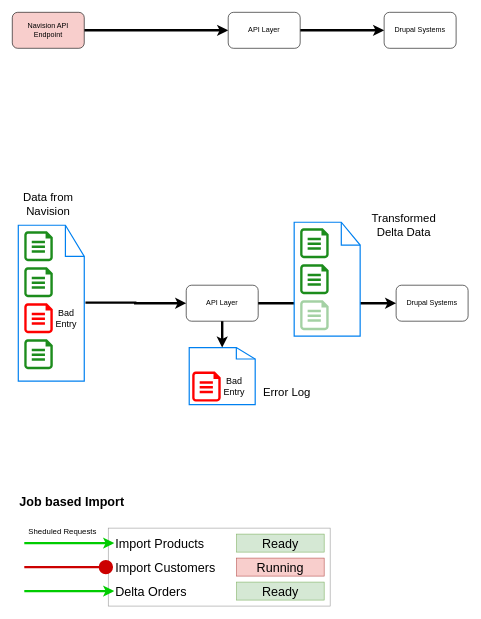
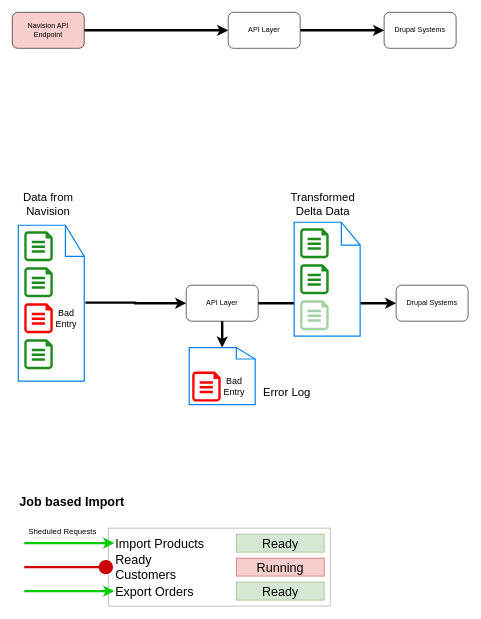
  <mxCell id="0" />
  <mxCell id="1" parent="0" />
  <mxCell id="2" style="edgeStyle=orthogonalEdgeStyle;rounded=0;orthogonalLoop=1;jettySize=auto;html=1;exitX=1;exitY=0.5;exitDx=0;exitDy=0;entryX=0;entryY=0.5;entryDx=0;entryDy=0;strokeWidth=4;" edge="1" parent="1" source="3" target="6"><mxGeometry relative="1" as="geometry" /></mxCell>
  <mxCell id="3" value="Navision API Endpoint" style="rounded=1;whiteSpace=wrap;html=1;fillColor=#f8cecc;" vertex="1" parent="1"><mxGeometry x="20" y="20" width="120" height="60" as="geometry" /></mxCell>
  <mxCell id="4" value="Drupal Systems" style="rounded=1;whiteSpace=wrap;html=1;" vertex="1" parent="1"><mxGeometry x="640" y="20" width="120" height="60" as="geometry" /></mxCell>
  <mxCell id="5" style="edgeStyle=orthogonalEdgeStyle;rounded=0;orthogonalLoop=1;jettySize=auto;html=1;exitX=1;exitY=0.5;exitDx=0;exitDy=0;entryX=0;entryY=0.5;entryDx=0;entryDy=0;strokeWidth=4;" edge="1" parent="1" source="6" target="4"><mxGeometry relative="1" as="geometry" /></mxCell>
  <mxCell id="6" value="API Layer" style="rounded=1;whiteSpace=wrap;html=1;" vertex="1" parent="1"><mxGeometry x="380" y="20" width="120" height="60" as="geometry" /></mxCell>
  <mxCell id="7" value="" style="group" vertex="1" connectable="0" parent="1"><mxGeometry x="30" y="320" width="750" height="425" as="geometry" /></mxCell>
  <mxCell id="8" value="" style="html=1;verticalLabelPosition=bottom;align=center;labelBackgroundColor=#ffffff;verticalAlign=top;strokeWidth=2;strokeColor=#0080F0;shadow=0;dashed=0;shape=mxgraph.ios7.icons.document;" vertex="1" parent="7"><mxGeometry y="55" width="110" height="260" as="geometry" /></mxCell>
  <mxCell id="9" value="" style="verticalLabelPosition=bottom;html=1;verticalAlign=top;align=center;strokeColor=none;fillColor=#1C8C1C;shape=mxgraph.azure.file;pointerEvents=1;" vertex="1" parent="7"><mxGeometry x="10" y="65" width="47.5" height="50" as="geometry" /></mxCell>
  <mxCell id="10" value="" style="verticalLabelPosition=bottom;html=1;verticalAlign=top;align=center;strokeColor=none;fillColor=#1C8C1C;shape=mxgraph.azure.file;pointerEvents=1;" vertex="1" parent="7"><mxGeometry x="10" y="125" width="47.5" height="50" as="geometry" /></mxCell>
  <mxCell id="11" value="" style="verticalLabelPosition=bottom;html=1;verticalAlign=top;align=center;strokeColor=none;fillColor=#FF0000;shape=mxgraph.azure.file;pointerEvents=1;" vertex="1" parent="7"><mxGeometry x="10" y="185" width="47.5" height="50" as="geometry" /></mxCell>
  <mxCell id="12" value="" style="verticalLabelPosition=bottom;html=1;verticalAlign=top;align=center;strokeColor=none;fillColor=#1C8C1C;shape=mxgraph.azure.file;pointerEvents=1;" vertex="1" parent="7"><mxGeometry x="10" y="245" width="47.5" height="50" as="geometry" /></mxCell>
  <mxCell id="13" style="edgeStyle=orthogonalEdgeStyle;rounded=0;orthogonalLoop=1;jettySize=auto;html=1;exitX=0;exitY=0.5;exitDx=0;exitDy=0;fontSize=15;strokeWidth=4;entryX=1.018;entryY=0.496;entryDx=0;entryDy=0;entryPerimeter=0;startArrow=classic;startFill=1;endArrow=none;endFill=0;" edge="1" parent="7" source="14" target="8"><mxGeometry relative="1" as="geometry"><mxPoint x="140" y="185" as="targetPoint" /></mxGeometry></mxCell>
  <mxCell id="14" value="API Layer" style="rounded=1;whiteSpace=wrap;html=1;" vertex="1" parent="7"><mxGeometry x="280" y="155" width="120" height="60" as="geometry" /></mxCell>
  <mxCell id="15" value="Data from Navision" style="text;html=1;strokeColor=none;fillColor=none;align=center;verticalAlign=middle;whiteSpace=wrap;rounded=0;fontSize=19;" vertex="1" parent="7"><mxGeometry x="1.88" width="96.25" height="40" as="geometry" /></mxCell>
  <mxCell id="16" value="Bad Entry" style="text;html=1;strokeColor=none;fillColor=none;align=center;verticalAlign=middle;whiteSpace=wrap;rounded=0;fontSize=15;" vertex="1" parent="7"><mxGeometry x="50" y="195" width="60" height="30" as="geometry" /></mxCell>
  <mxCell id="17" value="Drupal Systems" style="rounded=1;whiteSpace=wrap;html=1;" vertex="1" parent="7"><mxGeometry x="630" y="155" width="120" height="60" as="geometry" /></mxCell>
  <mxCell id="18" style="edgeStyle=orthogonalEdgeStyle;rounded=0;orthogonalLoop=1;jettySize=auto;html=1;exitX=1;exitY=0.5;exitDx=0;exitDy=0;entryX=0;entryY=0.5;entryDx=0;entryDy=0;fontSize=15;strokeWidth=4;" edge="1" parent="7" source="14" target="17"><mxGeometry relative="1" as="geometry" /></mxCell>
  <mxCell id="19" value="" style="html=1;verticalLabelPosition=bottom;align=center;labelBackgroundColor=#ffffff;verticalAlign=top;strokeWidth=2;strokeColor=#0080F0;shadow=0;dashed=0;shape=mxgraph.ios7.icons.document;" vertex="1" parent="7"><mxGeometry x="460" y="50" width="110" height="190" as="geometry" /></mxCell>
  <mxCell id="20" value="" style="verticalLabelPosition=bottom;html=1;verticalAlign=top;align=center;strokeColor=none;fillColor=#1C8C1C;shape=mxgraph.azure.file;pointerEvents=1;" vertex="1" parent="7"><mxGeometry x="470" y="60" width="47.5" height="50" as="geometry" /></mxCell>
  <mxCell id="21" value="" style="verticalLabelPosition=bottom;html=1;verticalAlign=top;align=center;strokeColor=none;fillColor=#1C8C1C;shape=mxgraph.azure.file;pointerEvents=1;" vertex="1" parent="7"><mxGeometry x="470" y="120" width="47.5" height="50" as="geometry" /></mxCell>
  <mxCell id="22" value="" style="verticalLabelPosition=bottom;html=1;verticalAlign=top;align=center;strokeColor=none;fillColor=#1C8C1C;shape=mxgraph.azure.file;pointerEvents=1;opacity=40;" vertex="1" parent="7"><mxGeometry x="470" y="180" width="47.5" height="50" as="geometry" /></mxCell>
  <mxCell id="23" value="" style="html=1;verticalLabelPosition=bottom;align=center;labelBackgroundColor=#ffffff;verticalAlign=top;strokeWidth=2;strokeColor=#0080F0;shadow=0;dashed=0;shape=mxgraph.ios7.icons.document;" vertex="1" parent="7"><mxGeometry x="285" y="259" width="110" height="95" as="geometry" /></mxCell>
  <mxCell id="24" style="edgeStyle=orthogonalEdgeStyle;rounded=0;orthogonalLoop=1;jettySize=auto;html=1;exitX=0.5;exitY=1;exitDx=0;exitDy=0;entryX=0.5;entryY=0;entryDx=0;entryDy=0;entryPerimeter=0;fontSize=15;startArrow=none;startFill=0;endArrow=classic;endFill=1;strokeWidth=4;" edge="1" parent="7" source="14" target="23"><mxGeometry relative="1" as="geometry" /></mxCell>
  <mxCell id="25" value="" style="verticalLabelPosition=bottom;html=1;verticalAlign=top;align=center;strokeColor=none;fillColor=#FF0000;shape=mxgraph.azure.file;pointerEvents=1;" vertex="1" parent="7"><mxGeometry x="290" y="299" width="47.5" height="50" as="geometry" /></mxCell>
  <mxCell id="26" value="Bad Entry" style="text;html=1;strokeColor=none;fillColor=none;align=center;verticalAlign=middle;whiteSpace=wrap;rounded=0;fontSize=15;" vertex="1" parent="7"><mxGeometry x="330" y="309" width="60" height="30" as="geometry" /></mxCell>
- <mxCell id="27" value="Transformed&lt;br&gt;Delta Data" style="text;html=1;strokeColor=none;fillColor=none;align=center;verticalAlign=middle;whiteSpace=wrap;rounded=0;fontSize=19;" vertex="1" parent="7"><mxGeometry x="595" y="35" width="96.25" height="40" as="geometry" /></mxCell>
+ <mxCell id="27" value="Transformed&lt;br&gt;Delta Data" style="text;html=1;strokeColor=none;fillColor=none;align=center;verticalAlign=middle;whiteSpace=wrap;rounded=0;fontSize=19;" vertex="1" parent="7"><mxGeometry x="460" width="96.25" height="40" as="geometry" /></mxCell>
  <mxCell id="28" value="Error Log" style="text;html=1;strokeColor=none;fillColor=none;align=center;verticalAlign=middle;whiteSpace=wrap;rounded=0;fontSize=19;" vertex="1" parent="7"><mxGeometry x="400" y="314" width="96.25" height="40" as="geometry" /></mxCell>
  <mxCell id="29" value="Job based Import" style="text;html=1;strokeColor=none;fillColor=none;align=left;verticalAlign=middle;whiteSpace=wrap;rounded=0;fontSize=21;fontStyle=1" vertex="1" parent="1"><mxGeometry x="30" y="820" width="366" height="30" as="geometry" /></mxCell>
  <mxCell id="30" value="" style="rounded=0;whiteSpace=wrap;html=1;fontSize=21;opacity=40;" vertex="1" parent="1"><mxGeometry x="180" y="880" width="370" height="130" as="geometry" /></mxCell>
  <mxCell id="31" style="edgeStyle=orthogonalEdgeStyle;rounded=0;orthogonalLoop=1;jettySize=auto;html=1;exitX=0;exitY=0.5;exitDx=0;exitDy=0;fontSize=21;startArrow=classic;startFill=1;endArrow=none;endFill=0;strokeWidth=4;strokeColor=#00CC00;" edge="1" parent="1" source="32"><mxGeometry relative="1" as="geometry"><mxPoint x="40" y="905" as="targetPoint" /></mxGeometry></mxCell>
  <mxCell id="32" value="Import Products" style="text;html=1;strokeColor=none;fillColor=none;align=left;verticalAlign=middle;whiteSpace=wrap;rounded=0;fontSize=21;opacity=40;" vertex="1" parent="1"><mxGeometry x="190" y="890" width="170" height="30" as="geometry" /></mxCell>
  <mxCell id="33" style="edgeStyle=orthogonalEdgeStyle;rounded=0;orthogonalLoop=1;jettySize=auto;html=1;exitX=0;exitY=0.5;exitDx=0;exitDy=0;fontSize=21;startArrow=circle;startFill=1;endArrow=none;endFill=0;strokeColor=#CC0000;strokeWidth=4;" edge="1" parent="1" source="34"><mxGeometry relative="1" as="geometry"><mxPoint x="40" y="945" as="targetPoint" /></mxGeometry></mxCell>
- <mxCell id="34" value="Import Customers" style="text;html=1;strokeColor=none;fillColor=none;align=left;verticalAlign=middle;whiteSpace=wrap;rounded=0;fontSize=21;opacity=40;" vertex="1" parent="1"><mxGeometry x="190" y="930" width="170" height="30" as="geometry" /></mxCell>
+ <mxCell id="34" value="Ready Customers" style="text;html=1;strokeColor=none;fillColor=none;align=left;verticalAlign=middle;whiteSpace=wrap;rounded=0;fontSize=21;opacity=40;" vertex="1" parent="1"><mxGeometry x="190" y="930" width="170" height="30" as="geometry" /></mxCell>
  <mxCell id="35" style="edgeStyle=orthogonalEdgeStyle;rounded=0;orthogonalLoop=1;jettySize=auto;html=1;exitX=0;exitY=0.5;exitDx=0;exitDy=0;fontSize=21;startArrow=classic;startFill=1;endArrow=none;endFill=0;strokeColor=#00CC00;strokeWidth=4;" edge="1" parent="1" source="36"><mxGeometry relative="1" as="geometry"><mxPoint x="40" y="985" as="targetPoint" /></mxGeometry></mxCell>
- <mxCell id="36" value="Delta Orders" style="text;html=1;strokeColor=none;fillColor=none;align=left;verticalAlign=middle;whiteSpace=wrap;rounded=0;fontSize=21;opacity=40;" vertex="1" parent="1"><mxGeometry x="190" y="970" width="170" height="30" as="geometry" /></mxCell>
+ <mxCell id="36" value="Export Orders" style="text;html=1;strokeColor=none;fillColor=none;align=left;verticalAlign=middle;whiteSpace=wrap;rounded=0;fontSize=21;opacity=40;" vertex="1" parent="1"><mxGeometry x="190" y="970" width="170" height="30" as="geometry" /></mxCell>
  <mxCell id="37" value="Ready" style="text;html=1;strokeColor=#82b366;fillColor=#d5e8d4;align=center;verticalAlign=middle;whiteSpace=wrap;rounded=0;fontSize=21;" vertex="1" parent="1"><mxGeometry x="394" y="890" width="146" height="30" as="geometry" /></mxCell>
  <mxCell id="38" value="Running" style="text;html=1;strokeColor=#b85450;fillColor=#f8cecc;align=center;verticalAlign=middle;whiteSpace=wrap;rounded=0;fontSize=21;" vertex="1" parent="1"><mxGeometry x="394" y="930" width="146" height="30" as="geometry" /></mxCell>
  <mxCell id="39" value="Ready" style="text;html=1;strokeColor=#82b366;fillColor=#d5e8d4;align=center;verticalAlign=middle;whiteSpace=wrap;rounded=0;fontSize=21;" vertex="1" parent="1"><mxGeometry x="394" y="970" width="146" height="30" as="geometry" /></mxCell>
  <mxCell id="40" value="Sheduled Requests" style="text;html=1;strokeColor=none;fillColor=none;align=center;verticalAlign=middle;whiteSpace=wrap;rounded=0;fontSize=13;" vertex="1" parent="1"><mxGeometry x="34" y="870" width="140" height="30" as="geometry" /></mxCell>
